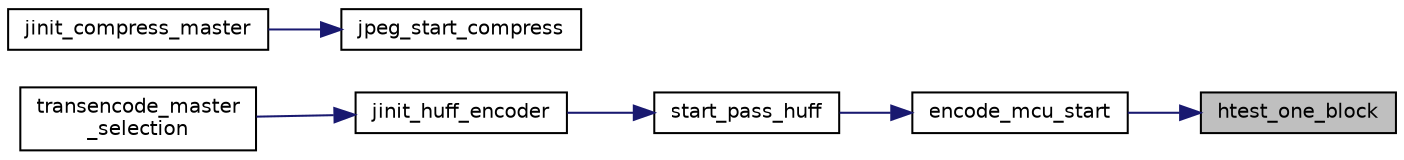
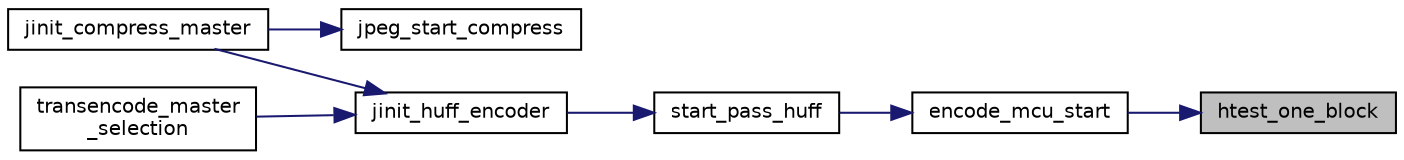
  digraph {
    fontname="DejaVu Sans"
    rankdir=RL
    node [color=black fontname="DejaVu Sans" fontsize=10 shape=record]
    edge [color=midnightblue dir=back fontname="DejaVu Sans" fontsize=10 labelfontname=Helvetica labelfontsize=10 style=solid]
    n1 [fillcolor=grey75 fontcolor=black height=0.2 label=htest_one_block style=filled width=0.4]
    n2 [height=0.2 label=encode_mcu_start width=0.4]
    n3 [height=0.2 label=start_pass_huff width=0.4]
    n4 [height=0.2 label=jinit_huff_encoder width=0.4]
    n5 [height=0.2 label=jinit_compress_master width=0.4]
    n6 [height=0.2 label="transencode_master\l_selection" width=0.4]
    n7 [height=0.2 label=jpeg_start_compress width=0.4]
    n1 -> n2
    n2 -> n3
    n3 -> n4
+   n4 -> n5
    n4 -> n6
    n7 -> n5
  }
